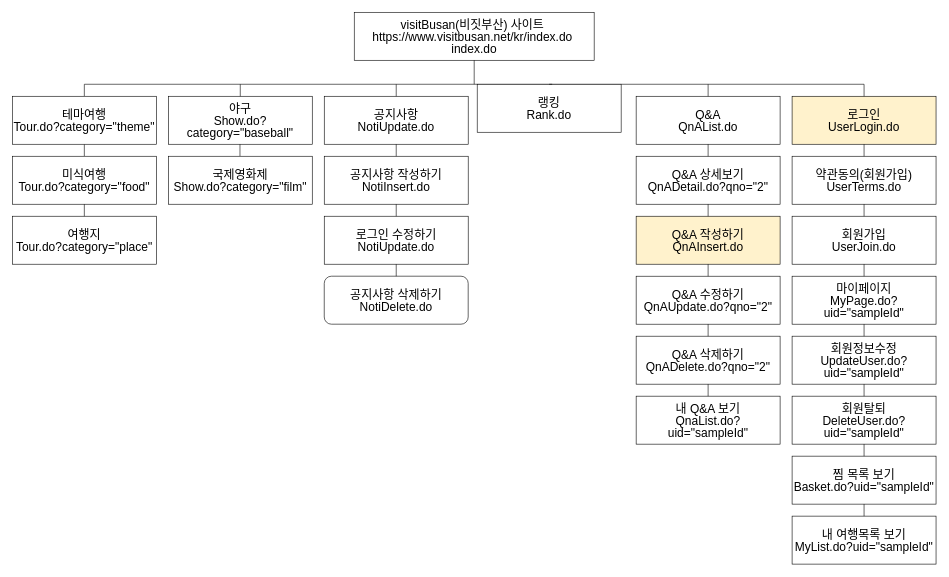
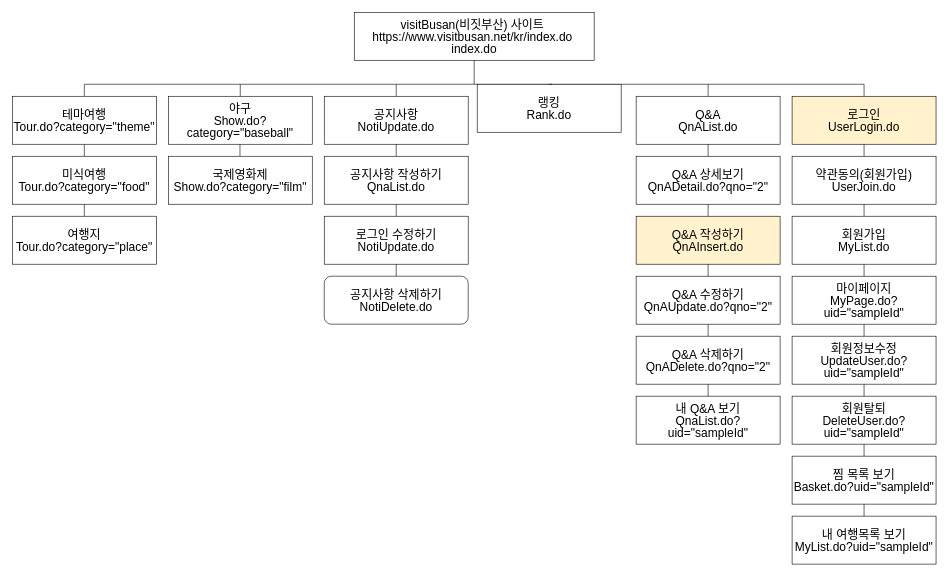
  <mxCell id="0" />
  <mxCell id="1" parent="0" />
  <mxCell id="2" value="&lt;p style=&quot;margin: 0px; line-height: 100%; font-size: 20px;&quot; align=&quot;center&quot;&gt;visitBusan(비짓부산) 사이트&amp;nbsp;&lt;/p&gt;&lt;p style=&quot;margin: 0px; line-height: 100%; font-size: 20px;&quot; align=&quot;center&quot;&gt;https://www.visitbusan.net/kr/index.do&amp;nbsp;&lt;/p&gt;&lt;p style=&quot;margin: 0px; line-height: 100%; font-size: 20px;&quot; align=&quot;center&quot;&gt;index.do&lt;br style=&quot;font-size: 20px;&quot;&gt;&lt;/p&gt;" style="rounded=0;whiteSpace=wrap;html=1;fontSize=20;" vertex="1" parent="1"><mxGeometry x="590" y="20" width="400" height="80" as="geometry" /></mxCell>
  <mxCell id="3" value="" style="endArrow=none;html=1;rounded=0;entryX=0.5;entryY=1;entryDx=0;entryDy=0;" edge="1" parent="1" target="2"><mxGeometry width="50" height="50" relative="1" as="geometry"><mxPoint x="790" y="140" as="sourcePoint" /><mxPoint x="890" y="170" as="targetPoint" /></mxGeometry></mxCell>
  <mxCell id="4" value="" style="endArrow=none;html=1;rounded=0;" edge="1" parent="1"><mxGeometry width="50" height="50" relative="1" as="geometry"><mxPoint x="140" y="140" as="sourcePoint" /><mxPoint x="1440" y="140" as="targetPoint" /></mxGeometry></mxCell>
  <mxCell id="5" value="" style="endArrow=none;html=1;rounded=0;" edge="1" parent="1"><mxGeometry width="50" height="50" relative="1" as="geometry"><mxPoint x="140" y="160" as="sourcePoint" /><mxPoint x="140" y="140" as="targetPoint" /></mxGeometry></mxCell>
  <mxCell id="6" value="" style="endArrow=none;html=1;rounded=0;entryX=0.5;entryY=1;entryDx=0;entryDy=0;exitX=0.5;exitY=0;exitDx=0;exitDy=0;" edge="1" parent="1" source="8" target="7"><mxGeometry width="50" height="50" relative="1" as="geometry"><mxPoint x="160" y="70" as="sourcePoint" /><mxPoint x="160" y="50" as="targetPoint" /></mxGeometry></mxCell>
  <mxCell id="7" value="&lt;p style=&quot;margin: 0px; line-height: 100%; font-size: 20px;&quot; align=&quot;center&quot;&gt;테마여행&lt;/p&gt;&lt;p style=&quot;margin: 0px; line-height: 100%;&quot; align=&quot;center&quot;&gt;Tour.do?category=&quot;theme&quot;&lt;br&gt;&lt;/p&gt;" style="rounded=0;whiteSpace=wrap;html=1;fontSize=20;" vertex="1" parent="1"><mxGeometry x="20" y="160" width="240" height="80" as="geometry" /></mxCell>
  <mxCell id="8" value="&lt;p style=&quot;margin: 0px; line-height: 100%; font-size: 20px;&quot; align=&quot;center&quot;&gt;미식여행&lt;/p&gt;&lt;p style=&quot;margin: 0px; line-height: 100%;&quot; align=&quot;center&quot;&gt;Tour.do?category=&quot;food&quot;&lt;br&gt;&lt;/p&gt;" style="rounded=0;whiteSpace=wrap;html=1;fontSize=20;" vertex="1" parent="1"><mxGeometry x="20" y="260" width="240" height="80" as="geometry" /></mxCell>
  <mxCell id="9" value="&lt;p style=&quot;margin: 0px; line-height: 100%; font-size: 20px;&quot; align=&quot;center&quot;&gt;여행지&lt;/p&gt;&lt;p style=&quot;margin: 0px; line-height: 100%;&quot; align=&quot;center&quot;&gt;Tour.do?category=&quot;place&quot;&lt;br&gt;&lt;/p&gt;" style="rounded=0;whiteSpace=wrap;html=1;fontSize=20;" vertex="1" parent="1"><mxGeometry x="20" y="360" width="240" height="80" as="geometry" /></mxCell>
  <mxCell id="10" value="" style="endArrow=none;html=1;rounded=0;entryX=0.5;entryY=1;entryDx=0;entryDy=0;exitX=0.5;exitY=0;exitDx=0;exitDy=0;" edge="1" parent="1" source="9" target="8"><mxGeometry width="50" height="50" relative="1" as="geometry"><mxPoint x="150" y="270" as="sourcePoint" /><mxPoint x="150" y="250" as="targetPoint" /></mxGeometry></mxCell>
  <mxCell id="11" value="&lt;p style=&quot;margin: 0px; line-height: 100%;&quot; align=&quot;center&quot;&gt;야구&lt;/p&gt;&lt;p style=&quot;margin: 0px; line-height: 100%;&quot; align=&quot;center&quot;&gt;Show.do?category=&quot;baseball&quot;&lt;br&gt;&lt;/p&gt;" style="rounded=0;whiteSpace=wrap;html=1;fontSize=20;" vertex="1" parent="1"><mxGeometry x="280" y="160" width="240" height="80" as="geometry" /></mxCell>
  <mxCell id="12" value="" style="endArrow=none;html=1;rounded=0;exitX=0.5;exitY=0;exitDx=0;exitDy=0;" edge="1" parent="1" source="11"><mxGeometry width="50" height="50" relative="1" as="geometry"><mxPoint x="399.5" y="160" as="sourcePoint" /><mxPoint x="400" y="140" as="targetPoint" /></mxGeometry></mxCell>
  <mxCell id="13" value="" style="endArrow=none;html=1;rounded=0;" edge="1" parent="1"><mxGeometry width="50" height="50" relative="1" as="geometry"><mxPoint x="399.5" y="260" as="sourcePoint" /><mxPoint x="399.5" y="240" as="targetPoint" /></mxGeometry></mxCell>
  <mxCell id="14" value="&lt;p style=&quot;margin: 0px; line-height: 100%;&quot; align=&quot;center&quot;&gt;국제영화제&lt;/p&gt;&lt;p style=&quot;margin: 0px; line-height: 100%;&quot; align=&quot;center&quot;&gt;Show.do?category=&quot;film&quot;&lt;br&gt;&lt;/p&gt;" style="rounded=0;whiteSpace=wrap;html=1;fontSize=20;" vertex="1" parent="1"><mxGeometry x="280" y="260" width="240" height="80" as="geometry" /></mxCell>
  <mxCell id="15" value="&lt;p style=&quot;margin: 0px; line-height: 100%;&quot; align=&quot;center&quot;&gt;공지사항&lt;/p&gt;&lt;p style=&quot;margin: 0px; line-height: 100%;&quot; align=&quot;center&quot;&gt;NotiUpdate.do&lt;br&gt;&lt;/p&gt;" style="rounded=0;whiteSpace=wrap;html=1;fontSize=20;" vertex="1" parent="1"><mxGeometry x="540" y="160" width="240" height="80" as="geometry" /></mxCell>
  <mxCell id="16" value="" style="endArrow=none;html=1;rounded=0;exitX=0.5;exitY=0;exitDx=0;exitDy=0;" edge="1" parent="1" source="15"><mxGeometry width="50" height="50" relative="1" as="geometry"><mxPoint x="659.5" y="160" as="sourcePoint" /><mxPoint x="660" y="140" as="targetPoint" /></mxGeometry></mxCell>
- <mxCell id="17" value="&lt;p style=&quot;margin: 0px; line-height: 100%;&quot; align=&quot;center&quot;&gt;공지사항 작성하기 NotiInsert.do&lt;br&gt;&lt;/p&gt;" style="rounded=0;whiteSpace=wrap;html=1;fontSize=20;" vertex="1" parent="1"><mxGeometry x="540" y="260" width="240" height="80" as="geometry" /></mxCell>
+ <mxCell id="17" value="&lt;p style=&quot;margin: 0px; line-height: 100%;&quot; align=&quot;center&quot;&gt;공지사항 작성하기 QnaList.do&lt;br&gt;&lt;/p&gt;" style="rounded=0;whiteSpace=wrap;html=1;fontSize=20;" vertex="1" parent="1"><mxGeometry x="540" y="260" width="240" height="80" as="geometry" /></mxCell>
  <mxCell id="18" value="" style="endArrow=none;html=1;rounded=0;exitX=0.5;exitY=0;exitDx=0;exitDy=0;" edge="1" parent="1" source="17"><mxGeometry width="50" height="50" relative="1" as="geometry"><mxPoint x="659.5" y="260" as="sourcePoint" /><mxPoint x="660" y="240" as="targetPoint" /></mxGeometry></mxCell>
  <mxCell id="19" value="&lt;p style=&quot;margin: 0px; line-height: 100%;&quot; align=&quot;center&quot;&gt;로그인 수정하기 NotiUpdate.do&lt;br&gt;&lt;/p&gt;" style="rounded=0;whiteSpace=wrap;html=1;fontSize=20;" vertex="1" parent="1"><mxGeometry x="540" y="360" width="240" height="80" as="geometry" /></mxCell>
  <mxCell id="20" value="" style="endArrow=none;html=1;rounded=0;exitX=0.5;exitY=0;exitDx=0;exitDy=0;" edge="1" parent="1" source="19"><mxGeometry width="50" height="50" relative="1" as="geometry"><mxPoint x="659.5" y="360" as="sourcePoint" /><mxPoint x="660" y="340" as="targetPoint" /></mxGeometry></mxCell>
  <mxCell id="21" value="&lt;p style=&quot;margin: 0px; line-height: 100%;&quot; align=&quot;center&quot;&gt;공지사항 삭제하기 NotiDelete.do&lt;br&gt;&lt;/p&gt;" style="whiteSpace=wrap;html=1;fontSize=20;rounded=1;" vertex="1" parent="1"><mxGeometry x="540" y="460" width="240" height="80" as="geometry" /></mxCell>
  <mxCell id="22" value="" style="endArrow=none;html=1;rounded=0;exitX=0.5;exitY=0;exitDx=0;exitDy=0;" edge="1" parent="1" source="21"><mxGeometry width="50" height="50" relative="1" as="geometry"><mxPoint x="659.5" y="460" as="sourcePoint" /><mxPoint x="660" y="440" as="targetPoint" /></mxGeometry></mxCell>
  <mxCell id="23" value="&lt;p style=&quot;margin: 0px; line-height: 100%;&quot; align=&quot;center&quot;&gt;랭킹 &lt;/p&gt;&lt;p style=&quot;margin: 0px; line-height: 100%;&quot; align=&quot;center&quot;&gt;Rank.do&lt;br&gt;&lt;/p&gt;" style="rounded=0;whiteSpace=wrap;html=1;fontSize=20;" vertex="1" parent="1"><mxGeometry x="795" y="140" width="240" height="80" as="geometry" /></mxCell>
  <mxCell id="24" value="" style="endArrow=none;html=1;rounded=0;exitX=0.5;exitY=0;exitDx=0;exitDy=0;" edge="1" parent="1" source="23"><mxGeometry width="50" height="50" relative="1" as="geometry"><mxPoint x="919.5" y="160" as="sourcePoint" /><mxPoint x="920" y="140" as="targetPoint" /></mxGeometry></mxCell>
  <mxCell id="25" value="&lt;p style=&quot;margin: 0px; line-height: 100%;&quot; align=&quot;center&quot;&gt;Q&amp;amp;A&lt;/p&gt;&lt;p style=&quot;margin: 0px; line-height: 100%;&quot; align=&quot;center&quot;&gt;QnAList.do&lt;br&gt;&lt;/p&gt;" style="rounded=0;whiteSpace=wrap;html=1;fontSize=20;" vertex="1" parent="1"><mxGeometry x="1060" y="160" width="240" height="80" as="geometry" /></mxCell>
  <mxCell id="26" value="" style="endArrow=none;html=1;rounded=0;exitX=0.5;exitY=0;exitDx=0;exitDy=0;" edge="1" parent="1" source="25"><mxGeometry width="50" height="50" relative="1" as="geometry"><mxPoint x="1179.5" y="160" as="sourcePoint" /><mxPoint x="1180" y="140" as="targetPoint" /></mxGeometry></mxCell>
  <mxCell id="27" value="&lt;p style=&quot;margin: 0px; line-height: 100%;&quot; align=&quot;center&quot;&gt;Q&amp;amp;A 상세보기QnADetail.do?qno=&quot;2&quot;&lt;br&gt;&lt;/p&gt;" style="rounded=0;whiteSpace=wrap;html=1;fontSize=20;" vertex="1" parent="1"><mxGeometry x="1060" y="260" width="240" height="80" as="geometry" /></mxCell>
  <mxCell id="28" value="" style="endArrow=none;html=1;rounded=0;exitX=0.5;exitY=0;exitDx=0;exitDy=0;" edge="1" parent="1" source="27"><mxGeometry width="50" height="50" relative="1" as="geometry"><mxPoint x="1179.5" y="260" as="sourcePoint" /><mxPoint x="1180" y="240" as="targetPoint" /></mxGeometry></mxCell>
  <mxCell id="29" value="&lt;p style=&quot;margin: 0px; line-height: 100%;&quot; align=&quot;center&quot;&gt;Q&amp;amp;A 작성하기QnAInsert.do&lt;br&gt;&lt;/p&gt;" style="rounded=0;whiteSpace=wrap;html=1;fontSize=20;fillColor=#fff2cc;" vertex="1" parent="1"><mxGeometry x="1060" y="360" width="240" height="80" as="geometry" /></mxCell>
  <mxCell id="30" value="" style="endArrow=none;html=1;rounded=0;exitX=0.5;exitY=0;exitDx=0;exitDy=0;" edge="1" parent="1" source="29"><mxGeometry width="50" height="50" relative="1" as="geometry"><mxPoint x="1179.5" y="360" as="sourcePoint" /><mxPoint x="1180" y="340" as="targetPoint" /></mxGeometry></mxCell>
  <mxCell id="31" value="&lt;p style=&quot;margin: 0px; line-height: 100%;&quot; align=&quot;center&quot;&gt;Q&amp;amp;A 수정하기 QnAUpdate.do?qno=&quot;2&quot;&lt;br&gt;&lt;/p&gt;" style="rounded=0;whiteSpace=wrap;html=1;fontSize=20;" vertex="1" parent="1"><mxGeometry x="1060" y="460" width="240" height="80" as="geometry" /></mxCell>
  <mxCell id="32" value="" style="endArrow=none;html=1;rounded=0;exitX=0.5;exitY=0;exitDx=0;exitDy=0;" edge="1" parent="1" source="31"><mxGeometry width="50" height="50" relative="1" as="geometry"><mxPoint x="1179.5" y="460" as="sourcePoint" /><mxPoint x="1180" y="440" as="targetPoint" /></mxGeometry></mxCell>
  <mxCell id="33" value="&lt;p style=&quot;margin: 0px; line-height: 100%;&quot; align=&quot;center&quot;&gt;Q&amp;amp;A 삭제하기QnADelete.do?qno=&quot;2&quot;&lt;br&gt;&lt;/p&gt;" style="rounded=0;whiteSpace=wrap;html=1;fontSize=20;" vertex="1" parent="1"><mxGeometry x="1060" y="560" width="240" height="80" as="geometry" /></mxCell>
  <mxCell id="34" value="" style="endArrow=none;html=1;rounded=0;exitX=0.5;exitY=0;exitDx=0;exitDy=0;" edge="1" parent="1" source="33"><mxGeometry width="50" height="50" relative="1" as="geometry"><mxPoint x="1179.5" y="560" as="sourcePoint" /><mxPoint x="1180" y="540" as="targetPoint" /></mxGeometry></mxCell>
  <mxCell id="35" value="&lt;p style=&quot;margin: 0px; line-height: 100%;&quot; align=&quot;center&quot;&gt;로그인&lt;/p&gt;&lt;p style=&quot;margin: 0px; line-height: 100%;&quot; align=&quot;center&quot;&gt;UserLogin.do&lt;br&gt;&lt;/p&gt;" style="rounded=0;whiteSpace=wrap;html=1;fontSize=20;fillColor=#fff2cc;" vertex="1" parent="1"><mxGeometry x="1320" y="160" width="240" height="80" as="geometry" /></mxCell>
  <mxCell id="36" value="" style="endArrow=none;html=1;rounded=0;exitX=0.5;exitY=0;exitDx=0;exitDy=0;" edge="1" parent="1" source="35"><mxGeometry width="50" height="50" relative="1" as="geometry"><mxPoint x="1439.5" y="160" as="sourcePoint" /><mxPoint x="1440" y="140" as="targetPoint" /></mxGeometry></mxCell>
- <mxCell id="37" value="&lt;p style=&quot;margin: 0px; line-height: 100%;&quot; align=&quot;center&quot;&gt;약관동의(회원가입)&lt;/p&gt;&lt;p style=&quot;margin: 0px; line-height: 100%;&quot; align=&quot;center&quot;&gt;UserTerms.do&lt;br&gt;&lt;/p&gt;" style="rounded=0;whiteSpace=wrap;html=1;fontSize=20;" vertex="1" parent="1"><mxGeometry x="1320" y="260" width="240" height="80" as="geometry" /></mxCell>
+ <mxCell id="37" value="&lt;p style=&quot;margin: 0px; line-height: 100%;&quot; align=&quot;center&quot;&gt;약관동의(회원가입)&lt;/p&gt;&lt;p style=&quot;margin: 0px; line-height: 100%;&quot; align=&quot;center&quot;&gt;UserJoin.do&lt;br&gt;&lt;/p&gt;" style="rounded=0;whiteSpace=wrap;html=1;fontSize=20;" vertex="1" parent="1"><mxGeometry x="1320" y="260" width="240" height="80" as="geometry" /></mxCell>
  <mxCell id="38" value="" style="endArrow=none;html=1;rounded=0;exitX=0.5;exitY=0;exitDx=0;exitDy=0;" edge="1" parent="1" source="37"><mxGeometry width="50" height="50" relative="1" as="geometry"><mxPoint x="1439.5" y="260" as="sourcePoint" /><mxPoint x="1440" y="240" as="targetPoint" /></mxGeometry></mxCell>
- <mxCell id="39" value="&lt;p style=&quot;margin: 0px; line-height: 100%;&quot; align=&quot;center&quot;&gt;회원가입&lt;/p&gt;&lt;p style=&quot;margin: 0px; line-height: 100%;&quot; align=&quot;center&quot;&gt;UserJoin.do&lt;br&gt;&lt;/p&gt;" style="rounded=0;whiteSpace=wrap;html=1;fontSize=20;" vertex="1" parent="1"><mxGeometry x="1320" y="360" width="240" height="80" as="geometry" /></mxCell>
+ <mxCell id="39" value="&lt;p style=&quot;margin: 0px; line-height: 100%;&quot; align=&quot;center&quot;&gt;회원가입&lt;/p&gt;&lt;p style=&quot;margin: 0px; line-height: 100%;&quot; align=&quot;center&quot;&gt;MyList.do&lt;br&gt;&lt;/p&gt;" style="rounded=0;whiteSpace=wrap;html=1;fontSize=20;" vertex="1" parent="1"><mxGeometry x="1320" y="360" width="240" height="80" as="geometry" /></mxCell>
  <mxCell id="40" value="" style="endArrow=none;html=1;rounded=0;exitX=0.5;exitY=0;exitDx=0;exitDy=0;" edge="1" parent="1" source="39"><mxGeometry width="50" height="50" relative="1" as="geometry"><mxPoint x="1439.5" y="360" as="sourcePoint" /><mxPoint x="1440" y="340" as="targetPoint" /></mxGeometry></mxCell>
  <mxCell id="41" value="&lt;p style=&quot;margin: 0px; line-height: 100%;&quot; align=&quot;center&quot;&gt;마이페이지&lt;/p&gt;&lt;p style=&quot;margin: 0px; line-height: 100%;&quot; align=&quot;center&quot;&gt;MyPage.do?uid=&quot;sampleId&quot;&lt;br&gt;&lt;/p&gt;" style="rounded=0;whiteSpace=wrap;html=1;fontSize=20;" vertex="1" parent="1"><mxGeometry x="1320" y="460" width="240" height="80" as="geometry" /></mxCell>
  <mxCell id="42" value="" style="endArrow=none;html=1;rounded=0;exitX=0.5;exitY=0;exitDx=0;exitDy=0;" edge="1" parent="1" source="41"><mxGeometry width="50" height="50" relative="1" as="geometry"><mxPoint x="1439.5" y="460" as="sourcePoint" /><mxPoint x="1440" y="440" as="targetPoint" /></mxGeometry></mxCell>
  <mxCell id="43" value="&lt;p style=&quot;margin: 0px; line-height: 100%;&quot; align=&quot;center&quot;&gt;회원정보수정UpdateUser.do?uid=&quot;sampleId&quot;&lt;br&gt;&lt;/p&gt;" style="rounded=0;whiteSpace=wrap;html=1;fontSize=20;" vertex="1" parent="1"><mxGeometry x="1320" y="560" width="240" height="80" as="geometry" /></mxCell>
  <mxCell id="44" value="" style="endArrow=none;html=1;rounded=0;exitX=0.5;exitY=0;exitDx=0;exitDy=0;" edge="1" parent="1" source="43"><mxGeometry width="50" height="50" relative="1" as="geometry"><mxPoint x="1439.5" y="560" as="sourcePoint" /><mxPoint x="1440" y="540" as="targetPoint" /></mxGeometry></mxCell>
  <mxCell id="45" value="&lt;p style=&quot;margin: 0px; line-height: 100%;&quot; align=&quot;center&quot;&gt;회원탈퇴&lt;/p&gt;&lt;p style=&quot;margin: 0px; line-height: 100%;&quot; align=&quot;center&quot;&gt;DeleteUser.do?uid=&quot;sampleId&quot;&lt;br&gt;&lt;/p&gt;" style="rounded=0;whiteSpace=wrap;html=1;fontSize=20;" vertex="1" parent="1"><mxGeometry x="1320" y="660" width="240" height="80" as="geometry" /></mxCell>
  <mxCell id="46" value="" style="endArrow=none;html=1;rounded=0;exitX=0.5;exitY=0;exitDx=0;exitDy=0;" edge="1" parent="1" source="45"><mxGeometry width="50" height="50" relative="1" as="geometry"><mxPoint x="1439.5" y="660" as="sourcePoint" /><mxPoint x="1440" y="640" as="targetPoint" /></mxGeometry></mxCell>
  <mxCell id="47" value="&lt;p style=&quot;margin: 0px; line-height: 100%;&quot; align=&quot;center&quot;&gt;내 Q&amp;amp;A 보기&lt;/p&gt;&lt;p style=&quot;margin: 0px; line-height: 100%;&quot; align=&quot;center&quot;&gt;QnaList.do?uid=&quot;sampleId&quot;&lt;br&gt;&lt;/p&gt;" style="rounded=0;whiteSpace=wrap;html=1;fontSize=20;" vertex="1" parent="1"><mxGeometry x="1060" y="660" width="240" height="80" as="geometry" /></mxCell>
  <mxCell id="48" value="" style="endArrow=none;html=1;rounded=0;exitX=0.5;exitY=0;exitDx=0;exitDy=0;" edge="1" parent="1" source="47"><mxGeometry width="50" height="50" relative="1" as="geometry"><mxPoint x="1179.5" y="660" as="sourcePoint" /><mxPoint x="1180" y="640" as="targetPoint" /></mxGeometry></mxCell>
  <mxCell id="49" value="&lt;p style=&quot;margin: 0px; line-height: 100%;&quot; align=&quot;center&quot;&gt;찜 목록 보기&lt;/p&gt;&lt;p style=&quot;margin: 0px; line-height: 100%;&quot; align=&quot;center&quot;&gt;Basket.do?uid=&quot;sampleId&quot;&lt;/p&gt;" style="rounded=0;whiteSpace=wrap;html=1;fontSize=20;" vertex="1" parent="1"><mxGeometry x="1320" y="760" width="240" height="80" as="geometry" /></mxCell>
  <mxCell id="50" value="" style="endArrow=none;html=1;rounded=0;exitX=0.5;exitY=0;exitDx=0;exitDy=0;" edge="1" parent="1" source="49"><mxGeometry width="50" height="50" relative="1" as="geometry"><mxPoint x="1439.5" y="760" as="sourcePoint" /><mxPoint x="1440" y="740" as="targetPoint" /></mxGeometry></mxCell>
  <mxCell id="51" value="&lt;p style=&quot;margin: 0px; line-height: 100%;&quot; align=&quot;center&quot;&gt;내 여행목록 보기&lt;br&gt;&lt;/p&gt;&lt;p style=&quot;margin: 0px; line-height: 100%;&quot; align=&quot;center&quot;&gt;MyList.do?uid=&quot;sampleId&quot;&lt;/p&gt;" style="rounded=0;whiteSpace=wrap;html=1;fontSize=20;" vertex="1" parent="1"><mxGeometry x="1320" y="860" width="240" height="80" as="geometry" /></mxCell>
  <mxCell id="52" value="" style="endArrow=none;html=1;rounded=0;exitX=0.5;exitY=0;exitDx=0;exitDy=0;" edge="1" parent="1" source="51"><mxGeometry width="50" height="50" relative="1" as="geometry"><mxPoint x="1439.5" y="860" as="sourcePoint" /><mxPoint x="1440" y="840" as="targetPoint" /></mxGeometry></mxCell>
